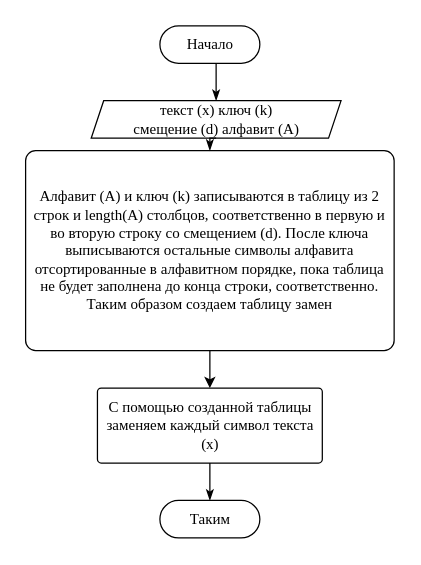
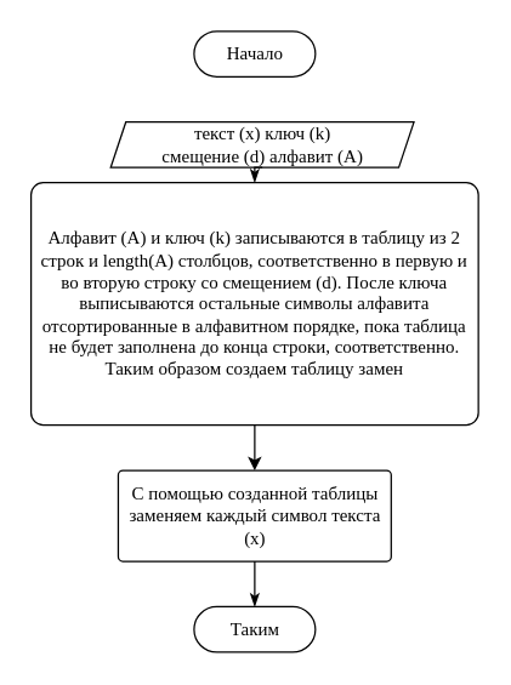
  <mxCell id="0" />
  <mxCell id="1" parent="0" />
  <mxCell id="2" style="edgeStyle=orthogonalEdgeStyle;rounded=0;orthogonalLoop=1;jettySize=auto;html=1;exitX=0.5;exitY=1;exitDx=0;exitDy=0;entryX=0.5;entryY=0;entryDx=0;entryDy=0;" edge="1" parent="1" source="3" target="10"><mxGeometry relative="1" as="geometry" /></mxCell>
  <mxCell id="3" value="&lt;font face=&quot;Lucida Console&quot;&gt;Алфавит (A) и ключ (k) записываются в таблицу из 2 строк и length(A) столбцов, соответственно в первую и во вторую строку со смещением (d). После ключа выписываются остальные символы алфавита отсортированные в алфавитном порядке, пока таблица не будет заполнена до конца строки, соответственно. Таким образом создаем таблицу замен&lt;/font&gt;" style="rounded=1;whiteSpace=wrap;html=1;fontSize=12;glass=0;strokeWidth=1;shadow=0;arcSize=5;" parent="1" vertex="1"><mxGeometry x="20" y="120" width="295" height="160" as="geometry" /></mxCell>
- <mxCell id="4" style="edgeStyle=orthogonalEdgeStyle;rounded=0;orthogonalLoop=1;jettySize=auto;html=1;exitX=0.5;exitY=1;exitDx=0;exitDy=0;entryX=0.5;entryY=0;entryDx=0;entryDy=0;endArrow=classicThin;endFill=1;" parent="1" source="5" target="6" edge="1"><mxGeometry relative="1" as="geometry" /></mxCell>
  <mxCell id="5" value="&lt;font face=&quot;Lucida Console&quot;&gt;Начало&lt;/font&gt;" style="rounded=1;whiteSpace=wrap;html=1;fontSize=12;glass=0;strokeWidth=1;shadow=0;arcSize=50;" parent="1" vertex="1"><mxGeometry x="127.5" y="20" width="80" height="30" as="geometry" /></mxCell>
  <mxCell id="6" value="&lt;font face=&quot;Lucida Console&quot;&gt;текст (x) ключ (k)&lt;br&gt;смещение (d) алфавит (A)&lt;br&gt;&lt;/font&gt;" style="shape=parallelogram;perimeter=parallelogramPerimeter;whiteSpace=wrap;html=1;fixedSize=1;size=10;" parent="1" vertex="1"><mxGeometry x="72.5" y="80" width="200" height="30" as="geometry" /></mxCell>
  <mxCell id="7" value="&lt;font face=&quot;Lucida Console&quot;&gt;Таким&lt;/font&gt;" style="rounded=1;whiteSpace=wrap;html=1;fontSize=12;glass=0;strokeWidth=1;shadow=0;arcSize=50;" parent="1" vertex="1"><mxGeometry x="127.5" y="400" width="80" height="30" as="geometry" /></mxCell>
  <mxCell id="8" style="edgeStyle=orthogonalEdgeStyle;rounded=0;orthogonalLoop=1;jettySize=auto;html=1;exitX=0.5;exitY=1;exitDx=0;exitDy=0;entryX=0.5;entryY=0;entryDx=0;entryDy=0;endArrow=classicThin;endFill=1;" parent="1" source="6" target="3" edge="1"><mxGeometry relative="1" as="geometry"><mxPoint x="225" y="60" as="sourcePoint" /><mxPoint x="225" y="80" as="targetPoint" /></mxGeometry></mxCell>
  <mxCell id="9" style="edgeStyle=orthogonalEdgeStyle;rounded=0;orthogonalLoop=1;jettySize=auto;html=1;exitX=0.5;exitY=1;exitDx=0;exitDy=0;entryX=0.5;entryY=0;entryDx=0;entryDy=0;endArrow=classicThin;endFill=1;" parent="1" source="10" target="7" edge="1"><mxGeometry relative="1" as="geometry" /></mxCell>
  <mxCell id="10" value="&lt;font face=&quot;Lucida Console&quot;&gt;С помощью созданной таблицы заменяем каждый символ текста (x)&lt;/font&gt;" style="rounded=1;whiteSpace=wrap;html=1;fontSize=12;glass=0;strokeWidth=1;shadow=0;arcSize=5;" parent="1" vertex="1"><mxGeometry x="77.5" y="310" width="180" height="60" as="geometry" /></mxCell>
